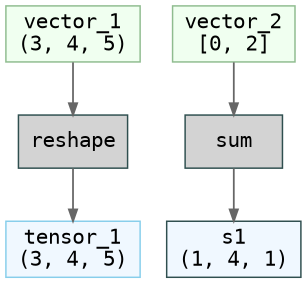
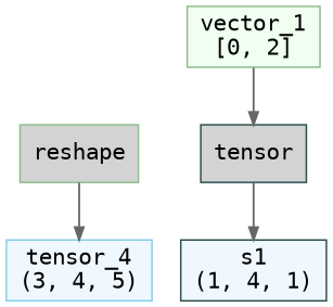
  digraph {
    fontname="DejaVu Sans Mono"
    rankdir=TB
    node [color=darkslategray fillcolor=aliceblue fontname="DejaVu Sans Mono" labeljust=l shape=box style=filled]
    edge [arrowsize=0.8 color=gray40 fontname="DejaVu Sans Mono" penwidth=1.2]
-   n1 [color=skyblue label="tensor_1\n(3, 4, 5)"]
-   n2 [fillcolor=lightgray label=reshape]
-   n3 [fillcolor=lightgray label=sum]
+   n1 [color=skyblue label="tensor_4\n(3, 4, 5)"]
+   n2 [color=darkseagreen fillcolor=lightgray label=reshape]
+   n3 [fillcolor=lightgray label=tensor]
    n4 [label="s1\n(1, 4, 1)"]
-   n5 [color=darkseagreen fillcolor=honeydew label="vector_1\n(3, 4, 5)"]
-   n6 [color=darkseagreen fillcolor=honeydew label="vector_2\n[0, 2]"]
+   n6 [color=darkseagreen fillcolor=honeydew label="vector_1\n[0, 2]"]
    n2 -> n1
    n3 -> n4
-   n5 -> n2
    n6 -> n3
  }
